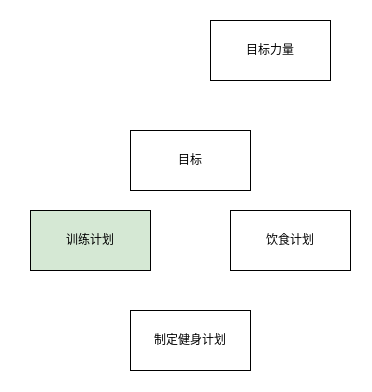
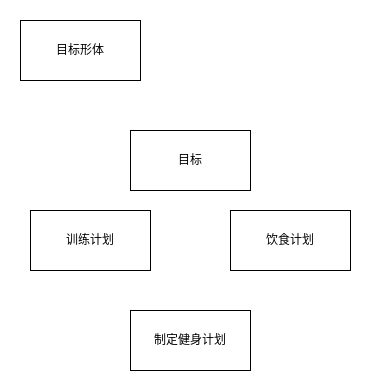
  <mxCell id="0" />
  <mxCell id="1" parent="0" />
  <mxCell id="2" value="制定健身计划" style="whiteSpace=wrap;html=1;" vertex="1" parent="1"><mxGeometry x="130" y="310" width="120" height="60" as="geometry" /></mxCell>
  <mxCell id="3" value="目标" style="whiteSpace=wrap;html=1;" vertex="1" parent="1"><mxGeometry x="130" y="130" width="120" height="60" as="geometry" /></mxCell>
- <mxCell id="5" value="目标力量" style="whiteSpace=wrap;html=1;" vertex="1" parent="1"><mxGeometry x="210" y="20" width="120" height="60" as="geometry" /></mxCell>
- <mxCell id="6" value="训练计划" style="whiteSpace=wrap;html=1;fillColor=#d5e8d4;" vertex="1" parent="1"><mxGeometry x="30" y="210" width="120" height="60" as="geometry" /></mxCell>
+ <mxCell id="4" value="目标形体" style="whiteSpace=wrap;html=1;" vertex="1" parent="1"><mxGeometry x="20" y="20" width="120" height="60" as="geometry" /></mxCell>
+ <mxCell id="6" value="训练计划" style="whiteSpace=wrap;html=1;" vertex="1" parent="1"><mxGeometry x="30" y="210" width="120" height="60" as="geometry" /></mxCell>
  <mxCell id="7" value="饮食计划" style="whiteSpace=wrap;html=1;" vertex="1" parent="1"><mxGeometry x="230" y="210" width="120" height="60" as="geometry" /></mxCell>
